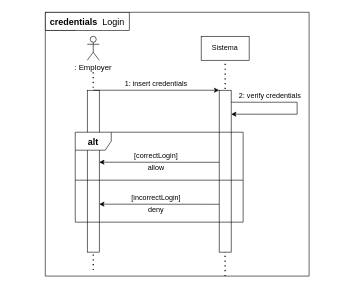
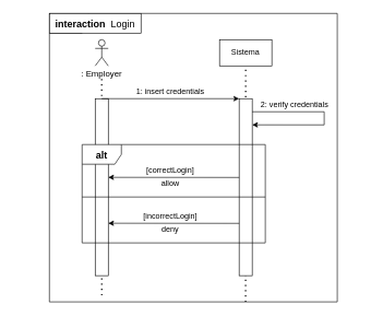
  <mxCell id="0" />
  <mxCell id="1" parent="0" />
  <mxCell id="2" value="" style="endArrow=none;dashed=1;html=1;dashPattern=1 3;strokeWidth=2;rounded=0;entryX=0.5;entryY=1;entryDx=0;entryDy=0;" edge="1" parent="1" target="6"><mxGeometry width="50" height="50" relative="1" as="geometry"><mxPoint x="374.86" y="460" as="sourcePoint" /><mxPoint x="374.76" y="130" as="targetPoint" /></mxGeometry></mxCell>
  <mxCell id="3" value="" style="endArrow=none;dashed=1;html=1;dashPattern=1 3;strokeWidth=2;rounded=0;" edge="1" parent="1"><mxGeometry width="50" height="50" relative="1" as="geometry"><mxPoint x="155" y="450" as="sourcePoint" /><mxPoint x="154.9" y="120" as="targetPoint" /></mxGeometry></mxCell>
  <mxCell id="4" value="" style="rounded=0;whiteSpace=wrap;html=1;rotation=90;" vertex="1" parent="1"><mxGeometry x="20" y="275" width="270" height="20" as="geometry" /></mxCell>
  <mxCell id="5" value="" style="shape=umlActor;verticalLabelPosition=bottom;verticalAlign=top;html=1;outlineConnect=0;" vertex="1" parent="1"><mxGeometry x="145" y="60" width="20" height="40" as="geometry" /></mxCell>
  <mxCell id="6" value="Sistema" style="rounded=0;whiteSpace=wrap;html=1;" vertex="1" parent="1"><mxGeometry x="335" y="60" width="80" height="40" as="geometry" /></mxCell>
  <mxCell id="7" value="" style="endArrow=classic;html=1;rounded=0;entryX=0;entryY=1;entryDx=0;entryDy=0;" edge="1" parent="1" target="8"><mxGeometry width="50" height="50" relative="1" as="geometry"><mxPoint x="155" y="150" as="sourcePoint" /><mxPoint x="335" y="150" as="targetPoint" /></mxGeometry></mxCell>
  <mxCell id="8" value="" style="rounded=0;whiteSpace=wrap;html=1;rotation=90;" vertex="1" parent="1"><mxGeometry x="240" y="275" width="270" height="20" as="geometry" /></mxCell>
  <mxCell id="9" value="1: insert credentials" style="text;html=1;strokeColor=none;fillColor=none;align=center;verticalAlign=middle;whiteSpace=wrap;rounded=0;" vertex="1" parent="1"><mxGeometry x="165" y="130" width="190" height="20" as="geometry" /></mxCell>
  <mxCell id="10" value="" style="endArrow=classic;html=1;rounded=0;entryX=0.148;entryY=-0.002;entryDx=0;entryDy=0;entryPerimeter=0;" edge="1" parent="1" target="8"><mxGeometry width="50" height="50" relative="1" as="geometry"><mxPoint x="385" y="170" as="sourcePoint" /><mxPoint x="425" y="210" as="targetPoint" /><Array as="points"><mxPoint x="495" y="170" /><mxPoint x="495" y="190" /></Array></mxGeometry></mxCell>
  <mxCell id="11" value="2: verify credentials" style="text;html=1;strokeColor=none;fillColor=none;align=center;verticalAlign=middle;whiteSpace=wrap;rounded=0;" vertex="1" parent="1"><mxGeometry x="355" y="150" width="190" height="20" as="geometry" /></mxCell>
  <mxCell id="12" value="" style="endArrow=classic;html=1;rounded=0;exitX=0.314;exitY=1;exitDx=0;exitDy=0;exitPerimeter=0;entryX=0;entryY=0;entryDx=0;entryDy=0;" edge="1" parent="1" target="18"><mxGeometry width="50" height="50" relative="1" as="geometry"><mxPoint x="365" y="340.2" as="sourcePoint" /><mxPoint x="155" y="340" as="targetPoint" /></mxGeometry></mxCell>
  <mxCell id="13" value="" style="endArrow=classic;html=1;rounded=0;exitX=0.314;exitY=1;exitDx=0;exitDy=0;exitPerimeter=0;entryX=0;entryY=0;entryDx=0;entryDy=0;" edge="1" parent="1" target="17"><mxGeometry width="50" height="50" relative="1" as="geometry"><mxPoint x="365" y="270.2" as="sourcePoint" /><mxPoint x="155" y="270" as="targetPoint" /></mxGeometry></mxCell>
  <mxCell id="14" value="" style="line;strokeWidth=1;fillColor=none;align=left;verticalAlign=middle;spacingTop=-1;spacingLeft=3;spacingRight=3;rotatable=0;labelPosition=right;points=[];portConstraint=eastwest;" vertex="1" parent="1"><mxGeometry x="125" y="296" width="280" height="8" as="geometry" /></mxCell>
  <mxCell id="15" value="[correctLogin]" style="text;html=1;strokeColor=none;fillColor=none;align=center;verticalAlign=middle;whiteSpace=wrap;rounded=0;" vertex="1" parent="1"><mxGeometry x="165" y="250" width="190" height="20" as="geometry" /></mxCell>
  <mxCell id="16" value="[incorrectLogin]" style="text;html=1;strokeColor=none;fillColor=none;align=center;verticalAlign=middle;whiteSpace=wrap;rounded=0;" vertex="1" parent="1"><mxGeometry x="165" y="320" width="190" height="20" as="geometry" /></mxCell>
  <mxCell id="17" value="allow" style="text;html=1;strokeColor=none;fillColor=none;align=center;verticalAlign=middle;whiteSpace=wrap;rounded=0;" vertex="1" parent="1"><mxGeometry x="165" y="270" width="190" height="20" as="geometry" /></mxCell>
  <mxCell id="18" value="deny" style="text;html=1;strokeColor=none;fillColor=none;align=center;verticalAlign=middle;whiteSpace=wrap;rounded=0;" vertex="1" parent="1"><mxGeometry x="165" y="340" width="190" height="20" as="geometry" /></mxCell>
  <mxCell id="19" value="&lt;b&gt;&lt;font style=&quot;font-size: 15px;&quot;&gt;alt&lt;/font&gt;&lt;/b&gt;" style="shape=umlFrame;whiteSpace=wrap;html=1;" vertex="1" parent="1"><mxGeometry x="125" y="220" width="280" height="150" as="geometry" /></mxCell>
  <mxCell id="20" value="&lt;font style=&quot;font-size: 13px;&quot;&gt;: Employer&lt;/font&gt;" style="text;html=1;strokeColor=none;fillColor=none;align=center;verticalAlign=middle;whiteSpace=wrap;rounded=0;shadow=0;sketch=0;fontSize=15;" vertex="1" parent="1"><mxGeometry x="115" y="100" width="80" height="20" as="geometry" /></mxCell>
  <mxCell id="21" value="Login" style="shape=umlFrame;whiteSpace=wrap;html=1;fontSize=15;" vertex="1" parent="1"><mxGeometry x="75" y="20" width="440" height="440" as="geometry" /></mxCell>
- <mxCell id="22" value="&lt;b&gt;credentials&amp;nbsp;&lt;/b&gt; Login" style="rounded=0;whiteSpace=wrap;html=1;shadow=0;sketch=0;fontSize=15;" vertex="1" parent="1"><mxGeometry x="75" y="20" width="140" height="30" as="geometry" /></mxCell>
+ <mxCell id="22" value="&lt;b&gt;interaction&amp;nbsp;&lt;/b&gt; Login" style="rounded=0;whiteSpace=wrap;html=1;shadow=0;sketch=0;fontSize=15;" vertex="1" parent="1"><mxGeometry x="75" y="20" width="140" height="30" as="geometry" /></mxCell>
